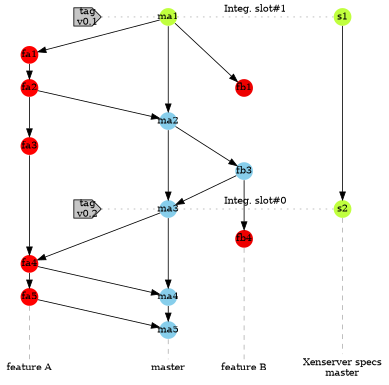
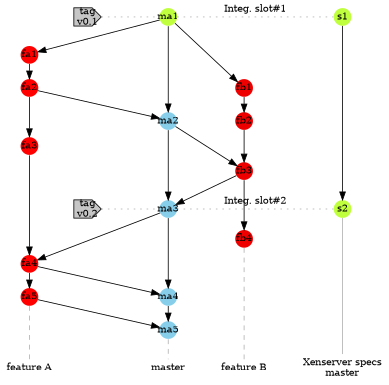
  strict digraph {
    forcelabels=false
    nodesep=0.5
    rankdir=TB
    ranksep=0.25
    splines=line
    node [color=black fillcolor=red fixedsize=true font=Consolas fontcolor=black fontsize="12pt" group=master margin=0.05 penwidth=0 shape=circle style=filled]
    edge [color=black font=Consolas fontcolor=black fontsize="12pt" style=filled]
    n1 [fillcolor=none fixedsize=false group=specs height=0 label="Xenserver specs\nmaster" shape=none width=0]
    n2 [fillcolor=none fixedsize=false height=0 label=master shape=none width=0]
    n3 [fillcolor=none fixedsize=false group=featA height=0 label="feature A" shape=none width=0]
    n4 [fillcolor=none fixedsize=false group=featB height=0 label="feature B" shape=none width=0]
    n5 [fillcolor="#C6C6C6" fixedsize=false height=0 label="tag\nv0.1" penwidth=1 shape=cds width=0 group=""]
    n6 [fillcolor=olivedrab1 height=0.3 label=ma1 width=0.3]
    n7 [fillcolor=olivedrab1 group=specs height=0.3 label=s1 width=0.3]
    n8 [fillcolor="#C6C6C6" fixedsize=false height=0 label="tag\nv0.2" penwidth=1 shape=cds width=0 group=""]
    n9 [fillcolor=skyblue height=0.3 label=ma3 width=0.3]
    n10 [fillcolor=olivedrab1 group=specs height=0.3 label=s2 width=0.3]
    n11 [fillcolor=skyblue height=0.3 label=ma2 width=0.3]
    n12 [group=featA height=0.3 label=fa1 width=0.3]
    n13 [fillcolor=red2 group=featB height=0.3 label=fb1 width=0.3]
    n14 [fillcolor=skyblue height=0.3 label=ma4 width=0.3]
    n15 [group=featA height=0.3 label=fa4 width=0.3]
-   n16 [fillcolor=skyblue group=featB height=0.3 label=fb3 width=0.3]
+   n16 [fillcolor=red2 group=featB height=0.3 label=fb3 width=0.3]
    n17 [group=featA height=0.3 label=fa2 width=0.3]
+   n18 [fillcolor=red2 group=featB height=0.3 label=fb2 width=0.3]
    n19 [fillcolor=red2 group=featB height=0.3 label=fb4 width=0.3]
    n20 [fillcolor=skyblue height=0.3 label=ma5 width=0.3]
    n21 [group=featA height=0.3 label=fa5 width=0.3]
    n22 [group=featA height=0.3 label=fa3 width=0.3]
    subgraph sub_1 {
      rank=same
      n1
      n2
      n3
      n4
    }
    subgraph sub_2 {
      rank=same
      n5
      n6
      n7
    }
    subgraph sub_3 {
      rank=same
      n8
      n9
      n10
    }
    n5 -> n6 [arrowhead=none color="#b0b0b0" penwidth=1 style=dotted]
    n6 -> n7 [arrowhead=none color="#b0b0b0" label="Integ. slot#1" penwidth=1 style=dotted]
    n6 -> n11
    n6 -> n12
    n6 -> n13
    n7 -> n10
    n8 -> n9 [arrowhead=none color="#b0b0b0" penwidth=1 style=dotted]
-   n9 -> n10 [arrowhead=none color="#b0b0b0" label="Integ. slot#0" penwidth=1 style=dotted]
+   n9 -> n10 [arrowhead=none color="#b0b0b0" label="Integ. slot#2" penwidth=1 style=dotted]
    n9 -> n14
    n9 -> n15
-   n10 -> n1 [arrowhead=none color="#b0b0b0" style=dashed]
+   n10 -> n1 [arrowhead=none color="#b0b0b0"]
    n11 -> n9
    n11 -> n16
    n12 -> n17
+   n13 -> n18
    n14 -> n20
    n15 -> n14
    n15 -> n21
    n16 -> n9
    n16 -> n19
    n17 -> n11
    n17 -> n22
+   n18 -> n16
    n19 -> n4 [arrowhead=none color="#b0b0b0" style=dashed]
    n20 -> n2 [arrowhead=none color="#b0b0b0" style=dashed]
    n21 -> n3 [arrowhead=none color="#b0b0b0" style=dashed]
    n21 -> n20
    n22 -> n15
  }
